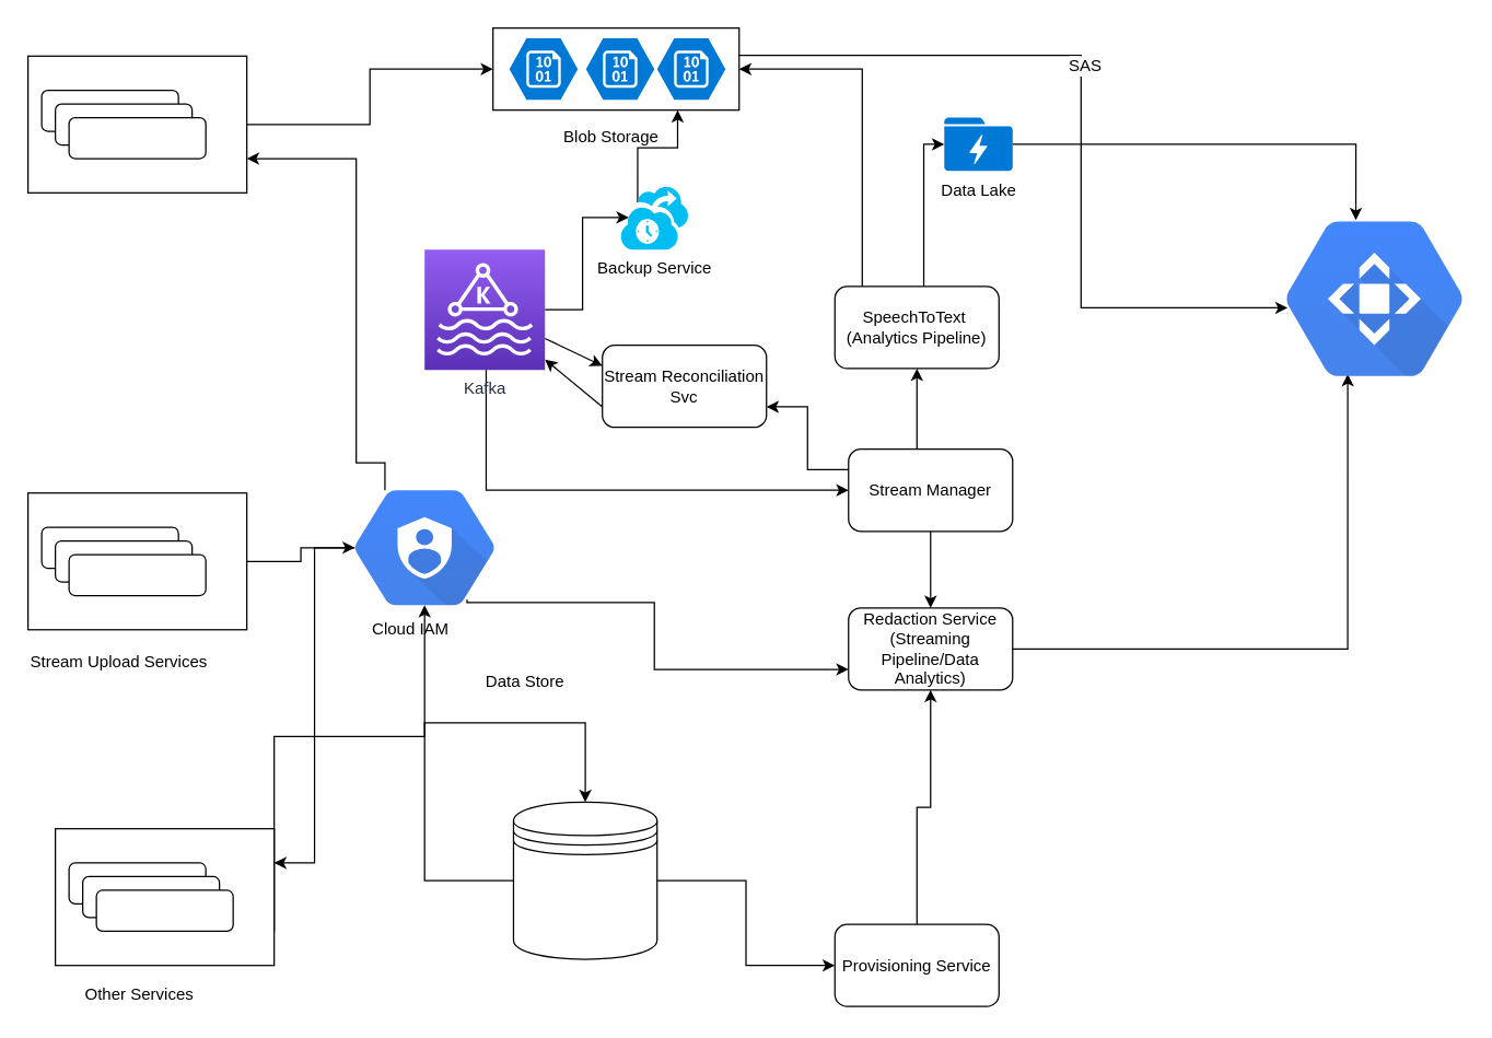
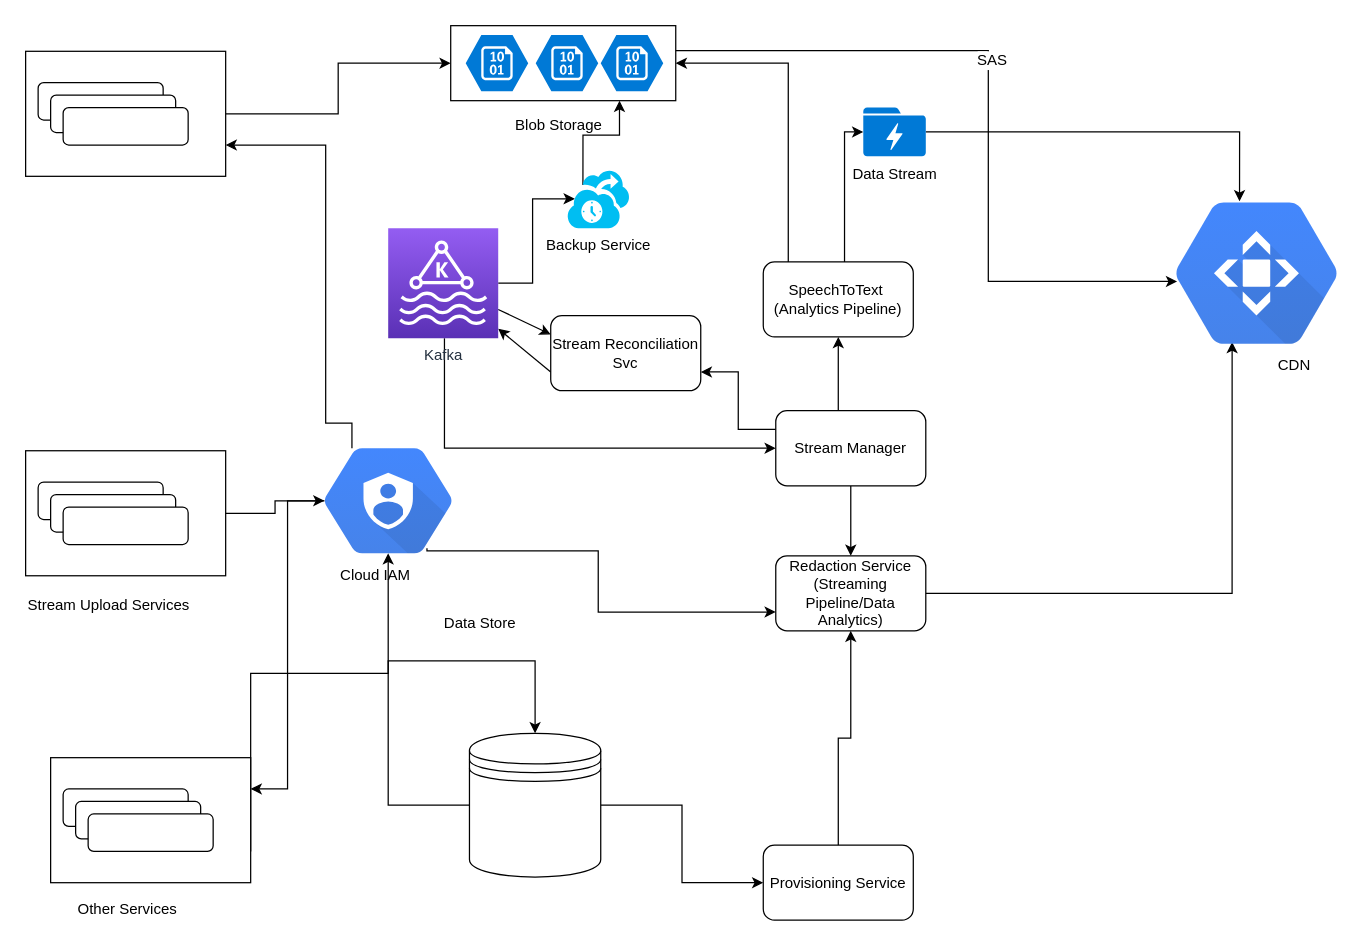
  <mxCell id="0" />
  <mxCell id="1" parent="0" />
  <mxCell id="2" style="edgeStyle=orthogonalEdgeStyle;rounded=0;orthogonalLoop=1;jettySize=auto;html=1;entryX=0.125;entryY=0.5;entryDx=0;entryDy=0;entryPerimeter=0;" parent="1" source="6" target="10" edge="1"><mxGeometry relative="1" as="geometry" /></mxCell>
  <mxCell id="3" style="edgeStyle=orthogonalEdgeStyle;rounded=0;orthogonalLoop=1;jettySize=auto;html=1;entryX=0;entryY=0.5;entryDx=0;entryDy=0;" parent="1" source="6" target="64" edge="1"><mxGeometry relative="1" as="geometry"><Array as="points"><mxPoint x="355" y="358" /></Array></mxGeometry></mxCell>
  <mxCell id="4" style="rounded=0;orthogonalLoop=1;jettySize=auto;html=1;exitX=0;exitY=0.75;exitDx=0;exitDy=0;" edge="1" parent="1" source="65" target="6"><mxGeometry relative="1" as="geometry" /></mxCell>
  <mxCell id="5" style="edgeStyle=none;rounded=0;orthogonalLoop=1;jettySize=auto;html=1;entryX=0;entryY=0.25;entryDx=0;entryDy=0;" edge="1" parent="1" source="6" target="65"><mxGeometry relative="1" as="geometry" /></mxCell>
  <mxCell id="6" value="Kafka" style="outlineConnect=0;fontColor=#232F3E;gradientColor=#945DF2;gradientDirection=north;fillColor=#5A30B5;strokeColor=#ffffff;dashed=0;verticalLabelPosition=bottom;verticalAlign=top;align=center;html=1;fontSize=12;fontStyle=0;aspect=fixed;shape=mxgraph.aws4.resourceIcon;resIcon=mxgraph.aws4.managed_streaming_for_kafka;" parent="1" vertex="1"><mxGeometry x="310" y="182" width="88" height="88" as="geometry" /></mxCell>
  <mxCell id="7" style="edgeStyle=orthogonalEdgeStyle;rounded=0;orthogonalLoop=1;jettySize=auto;html=1;entryX=0;entryY=0.5;entryDx=0;entryDy=0;" parent="1" source="49" target="55" edge="1"><mxGeometry relative="1" as="geometry" /></mxCell>
  <mxCell id="8" style="edgeStyle=orthogonalEdgeStyle;rounded=0;orthogonalLoop=1;jettySize=auto;html=1;exitX=1;exitY=0.75;exitDx=0;exitDy=0;" parent="1" source="34" target="16" edge="1"><mxGeometry relative="1" as="geometry"><Array as="points"><mxPoint x="310" y="538" /><mxPoint x="310" y="528" /></Array></mxGeometry></mxCell>
  <mxCell id="9" style="edgeStyle=orthogonalEdgeStyle;rounded=0;orthogonalLoop=1;jettySize=auto;html=1;exitX=0.255;exitY=0.265;exitDx=0;exitDy=0;exitPerimeter=0;entryX=0.75;entryY=1;entryDx=0;entryDy=0;" parent="1" source="10" target="55" edge="1"><mxGeometry relative="1" as="geometry"><mxPoint x="450" y="152" as="targetPoint" /></mxGeometry></mxCell>
  <mxCell id="10" value="Backup Service" style="verticalLabelPosition=bottom;html=1;verticalAlign=top;align=center;strokeColor=none;fillColor=#00BEF2;shape=mxgraph.azure.backup_service;" parent="1" vertex="1"><mxGeometry x="453" y="135" width="50" height="47" as="geometry" /></mxCell>
  <mxCell id="11" style="edgeStyle=orthogonalEdgeStyle;rounded=0;orthogonalLoop=1;jettySize=auto;html=1;entryX=0.008;entryY=0.558;entryDx=0;entryDy=0;entryPerimeter=0;" parent="1" source="56" target="26" edge="1"><mxGeometry relative="1" as="geometry"><Array as="points"><mxPoint x="790" y="40" /><mxPoint x="790" y="225" /></Array></mxGeometry></mxCell>
  <mxCell id="12" value="SAS" style="text;html=1;resizable=0;points=[];align=center;verticalAlign=middle;labelBackgroundColor=#ffffff;" parent="11" vertex="1" connectable="0"><mxGeometry x="-0.102" y="2" relative="1" as="geometry"><mxPoint as="offset" /></mxGeometry></mxCell>
  <mxCell id="13" value="Blob Storage" style="text;html=1;resizable=0;points=[];autosize=1;align=left;verticalAlign=top;spacingTop=-4;" parent="1" vertex="1"><mxGeometry x="410" y="90" width="80" height="20" as="geometry" /></mxCell>
  <mxCell id="14" style="edgeStyle=orthogonalEdgeStyle;rounded=0;orthogonalLoop=1;jettySize=auto;html=1;entryX=0;entryY=0.5;entryDx=0;entryDy=0;" parent="1" source="16" target="23" edge="1"><mxGeometry relative="1" as="geometry" /></mxCell>
  <mxCell id="15" value="" style="edgeStyle=orthogonalEdgeStyle;rounded=0;orthogonalLoop=1;jettySize=auto;html=1;" parent="1" source="16" target="59" edge="1"><mxGeometry relative="1" as="geometry" /></mxCell>
  <mxCell id="16" value="" style="shape=datastore;whiteSpace=wrap;html=1;" parent="1" vertex="1"><mxGeometry x="375" y="586" width="105" height="115" as="geometry" /></mxCell>
  <mxCell id="17" style="edgeStyle=orthogonalEdgeStyle;rounded=0;orthogonalLoop=1;jettySize=auto;html=1;entryX=1;entryY=0.5;entryDx=0;entryDy=0;" parent="1" source="19" target="55" edge="1"><mxGeometry relative="1" as="geometry"><Array as="points"><mxPoint x="670" y="220" /><mxPoint x="630" y="220" /><mxPoint x="630" y="50" /></Array></mxGeometry></mxCell>
  <mxCell id="18" style="edgeStyle=orthogonalEdgeStyle;rounded=0;orthogonalLoop=1;jettySize=auto;html=1;" parent="1" source="19" target="25" edge="1"><mxGeometry relative="1" as="geometry"><Array as="points"><mxPoint x="675" y="257" /></Array></mxGeometry></mxCell>
  <mxCell id="19" value="SpeechToText&amp;nbsp;&lt;br&gt;(Analytics Pipeline)&lt;br&gt;" style="rounded=1;whiteSpace=wrap;html=1;" parent="1" vertex="1"><mxGeometry x="610" y="209" width="120" height="60" as="geometry" /></mxCell>
  <mxCell id="20" style="edgeStyle=orthogonalEdgeStyle;rounded=0;orthogonalLoop=1;jettySize=auto;html=1;entryX=0.349;entryY=0.987;entryDx=0;entryDy=0;entryPerimeter=0;" parent="1" source="21" target="26" edge="1"><mxGeometry relative="1" as="geometry" /></mxCell>
  <mxCell id="21" value="Redaction Service&lt;br&gt;(Streaming Pipeline/Data Analytics)&lt;br&gt;" style="rounded=1;whiteSpace=wrap;html=1;" parent="1" vertex="1"><mxGeometry x="620" y="444" width="120" height="60" as="geometry" /></mxCell>
  <mxCell id="22" value="" style="edgeStyle=orthogonalEdgeStyle;rounded=0;orthogonalLoop=1;jettySize=auto;html=1;" parent="1" source="23" target="21" edge="1"><mxGeometry relative="1" as="geometry" /></mxCell>
  <mxCell id="23" value="Provisioning Service" style="rounded=1;whiteSpace=wrap;html=1;" parent="1" vertex="1"><mxGeometry x="610" y="675.5" width="120" height="60" as="geometry" /></mxCell>
  <mxCell id="24" style="edgeStyle=orthogonalEdgeStyle;rounded=0;orthogonalLoop=1;jettySize=auto;html=1;entryX=0.395;entryY=-0.009;entryDx=0;entryDy=0;entryPerimeter=0;" parent="1" source="25" target="26" edge="1"><mxGeometry relative="1" as="geometry" /></mxCell>
- <mxCell id="25" value="Data Lake" style="shadow=0;dashed=0;html=1;strokeColor=none;labelPosition=center;verticalLabelPosition=bottom;verticalAlign=top;align=center;shape=mxgraph.mscae.cloud.data_lake_store;fillColor=#0079D6;" parent="1" vertex="1"><mxGeometry x="690" y="85.5" width="50" height="39" as="geometry" /></mxCell>
+ <mxCell id="25" value="Data Stream" style="shadow=0;dashed=0;html=1;strokeColor=none;labelPosition=center;verticalLabelPosition=bottom;verticalAlign=top;align=center;shape=mxgraph.mscae.cloud.data_lake_store;fillColor=#0079D6;" parent="1" vertex="1"><mxGeometry x="690" y="85.5" width="50" height="39" as="geometry" /></mxCell>
  <mxCell id="26" value="" style="shape=mxgraph.gcp.networking.cloud_cdn;html=1;fillColor=#4387FD;gradientColor=#4683EA;strokeColor=none;verticalLabelPosition=bottom;verticalAlign=top;align=center;" parent="1" vertex="1"><mxGeometry x="940" y="161.5" width="129" height="113" as="geometry" /></mxCell>
+ <mxCell id="27" value="CDN" style="text;html=1;resizable=0;points=[];autosize=1;align=left;verticalAlign=top;spacingTop=-4;" parent="1" vertex="1"><mxGeometry x="1020" y="282" width="40" height="20" as="geometry" /></mxCell>
  <mxCell id="28" value="" style="edgeStyle=orthogonalEdgeStyle;rounded=0;orthogonalLoop=1;jettySize=auto;html=1;entryX=1;entryY=0.25;entryDx=0;entryDy=0;" parent="1" source="59" target="34" edge="1"><mxGeometry relative="1" as="geometry"><mxPoint x="228" y="338" as="targetPoint" /></mxGeometry></mxCell>
  <mxCell id="29" style="edgeStyle=orthogonalEdgeStyle;rounded=0;orthogonalLoop=1;jettySize=auto;html=1;entryX=1;entryY=0.75;entryDx=0;entryDy=0;" parent="1" source="59" target="49" edge="1"><mxGeometry relative="1" as="geometry"><Array as="points"><mxPoint x="281" y="338" /><mxPoint x="260" y="338" /><mxPoint x="260" y="115" /><mxPoint x="180" y="115" /></Array></mxGeometry></mxCell>
  <mxCell id="30" style="edgeStyle=orthogonalEdgeStyle;rounded=0;orthogonalLoop=1;jettySize=auto;html=1;entryX=0;entryY=0.75;entryDx=0;entryDy=0;exitX=0.804;exitY=0.952;exitDx=0;exitDy=0;exitPerimeter=0;" parent="1" source="59" target="21" edge="1"><mxGeometry relative="1" as="geometry"><Array as="points"><mxPoint x="341" y="440" /><mxPoint x="478" y="440" /><mxPoint x="478" y="489" /></Array></mxGeometry></mxCell>
  <mxCell id="31" value="Cloud IAM" style="text;html=1;resizable=0;points=[];autosize=1;align=left;verticalAlign=top;spacingTop=-4;" parent="1" vertex="1"><mxGeometry x="270" y="450" width="70" height="20" as="geometry" /></mxCell>
  <mxCell id="32" value="Data Store" style="text;html=1;resizable=0;points=[];autosize=1;align=left;verticalAlign=top;spacingTop=-4;" parent="1" vertex="1"><mxGeometry x="353" y="488" width="70" height="20" as="geometry" /></mxCell>
  <mxCell id="33" value="" style="group" parent="1" vertex="1" connectable="0"><mxGeometry x="40" y="605.5" width="160" height="131" as="geometry" /></mxCell>
  <mxCell id="34" value="" style="rounded=0;whiteSpace=wrap;html=1;" parent="33" vertex="1"><mxGeometry width="160" height="100" as="geometry" /></mxCell>
  <mxCell id="35" value="" style="rounded=1;whiteSpace=wrap;html=1;" parent="33" vertex="1"><mxGeometry x="10" y="25" width="100" height="30" as="geometry" /></mxCell>
  <mxCell id="36" style="edgeStyle=orthogonalEdgeStyle;rounded=0;orthogonalLoop=1;jettySize=auto;html=1;exitX=0.5;exitY=1;exitDx=0;exitDy=0;" parent="33" source="35" target="35" edge="1"><mxGeometry relative="1" as="geometry" /></mxCell>
  <mxCell id="37" value="" style="rounded=1;whiteSpace=wrap;html=1;" parent="33" vertex="1"><mxGeometry x="20" y="35" width="100" height="30" as="geometry" /></mxCell>
  <mxCell id="38" value="" style="rounded=1;whiteSpace=wrap;html=1;" parent="33" vertex="1"><mxGeometry x="30" y="45" width="100" height="30" as="geometry" /></mxCell>
  <mxCell id="39" value="Other Services" style="text;html=1;resizable=0;points=[];autosize=1;align=left;verticalAlign=top;spacingTop=-4;" parent="33" vertex="1"><mxGeometry x="20" y="111" width="90" height="20" as="geometry" /></mxCell>
  <mxCell id="40" value="" style="group" parent="1" vertex="1" connectable="0"><mxGeometry x="20" y="360" width="160" height="134" as="geometry" /></mxCell>
  <mxCell id="41" value="" style="rounded=0;whiteSpace=wrap;html=1;" parent="40" vertex="1"><mxGeometry width="160" height="100" as="geometry" /></mxCell>
  <mxCell id="42" value="" style="group" parent="40" vertex="1" connectable="0"><mxGeometry y="25" width="140" height="109" as="geometry" /></mxCell>
  <mxCell id="43" value="" style="rounded=1;whiteSpace=wrap;html=1;" parent="42" vertex="1"><mxGeometry x="10" width="100" height="30" as="geometry" /></mxCell>
  <mxCell id="44" style="edgeStyle=orthogonalEdgeStyle;rounded=0;orthogonalLoop=1;jettySize=auto;html=1;exitX=0.5;exitY=1;exitDx=0;exitDy=0;" parent="42" source="43" target="43" edge="1"><mxGeometry relative="1" as="geometry" /></mxCell>
  <mxCell id="45" value="" style="rounded=1;whiteSpace=wrap;html=1;" parent="42" vertex="1"><mxGeometry x="20" y="10" width="100" height="30" as="geometry" /></mxCell>
  <mxCell id="46" value="" style="rounded=1;whiteSpace=wrap;html=1;" parent="42" vertex="1"><mxGeometry x="30" y="20" width="100" height="30" as="geometry" /></mxCell>
  <mxCell id="47" value="Stream Upload Services" style="text;html=1;resizable=0;points=[];autosize=1;align=left;verticalAlign=top;spacingTop=-4;" parent="42" vertex="1"><mxGeometry y="89" width="140" height="20" as="geometry" /></mxCell>
  <mxCell id="48" value="" style="group" parent="1" vertex="1" connectable="0"><mxGeometry x="20" y="40.5" width="160" height="136" as="geometry" /></mxCell>
  <mxCell id="49" value="" style="rounded=0;whiteSpace=wrap;html=1;" parent="48" vertex="1"><mxGeometry width="160" height="100" as="geometry" /></mxCell>
  <mxCell id="50" value="" style="rounded=1;whiteSpace=wrap;html=1;" parent="48" vertex="1"><mxGeometry x="10" y="25" width="100" height="30" as="geometry" /></mxCell>
  <mxCell id="51" style="edgeStyle=orthogonalEdgeStyle;rounded=0;orthogonalLoop=1;jettySize=auto;html=1;exitX=0.5;exitY=1;exitDx=0;exitDy=0;" parent="48" source="50" target="50" edge="1"><mxGeometry relative="1" as="geometry" /></mxCell>
  <mxCell id="52" value="" style="rounded=1;whiteSpace=wrap;html=1;" parent="48" vertex="1"><mxGeometry x="20" y="35" width="100" height="30" as="geometry" /></mxCell>
  <mxCell id="53" value="" style="rounded=1;whiteSpace=wrap;html=1;" parent="48" vertex="1"><mxGeometry x="30" y="45" width="100" height="30" as="geometry" /></mxCell>
  <mxCell id="54" value="" style="group" parent="1" vertex="1" connectable="0"><mxGeometry x="360" y="20" width="180" height="60" as="geometry" /></mxCell>
  <mxCell id="55" value="" style="rounded=0;whiteSpace=wrap;html=1;" parent="54" vertex="1"><mxGeometry width="180" height="60" as="geometry" /></mxCell>
  <mxCell id="56" value="" style="shadow=0;dashed=0;html=1;strokeColor=none;fillColor=#0079D6;labelPosition=center;verticalLabelPosition=bottom;verticalAlign=top;align=center;shape=mxgraph.azure.storage_blob;pointerEvents=1;" parent="54" vertex="1"><mxGeometry x="120" y="7.5" width="50" height="45" as="geometry" /></mxCell>
  <mxCell id="57" value="" style="shadow=0;dashed=0;html=1;strokeColor=none;fillColor=#0079D6;labelPosition=center;verticalLabelPosition=bottom;verticalAlign=top;align=center;shape=mxgraph.azure.storage_blob;pointerEvents=1;" parent="54" vertex="1"><mxGeometry x="68" y="7.5" width="50" height="45" as="geometry" /></mxCell>
  <mxCell id="58" value="" style="shadow=0;dashed=0;html=1;strokeColor=none;fillColor=#0079D6;labelPosition=center;verticalLabelPosition=bottom;verticalAlign=top;align=center;shape=mxgraph.azure.storage_blob;pointerEvents=1;" parent="54" vertex="1"><mxGeometry x="12" y="7.5" width="50" height="45" as="geometry" /></mxCell>
  <mxCell id="59" value="" style="shape=mxgraph.gcp.identity_and_security.cloud_iam;html=1;fillColor=#4387FD;gradientColor=#4683EA;strokeColor=none;verticalLabelPosition=bottom;verticalAlign=top;align=center;" parent="1" vertex="1"><mxGeometry x="259" y="358" width="102" height="84" as="geometry" /></mxCell>
  <mxCell id="60" style="edgeStyle=orthogonalEdgeStyle;rounded=0;orthogonalLoop=1;jettySize=auto;html=1;" edge="1" parent="1" source="41" target="59"><mxGeometry relative="1" as="geometry"><mxPoint x="180" y="410" as="sourcePoint" /><mxPoint x="355" y="272" as="targetPoint" /></mxGeometry></mxCell>
  <mxCell id="61" value="" style="edgeStyle=orthogonalEdgeStyle;rounded=0;orthogonalLoop=1;jettySize=auto;html=1;" edge="1" parent="1" source="64" target="19"><mxGeometry relative="1" as="geometry"><Array as="points"><mxPoint x="670" y="310" /><mxPoint x="670" y="310" /></Array></mxGeometry></mxCell>
  <mxCell id="62" value="" style="edgeStyle=orthogonalEdgeStyle;rounded=0;orthogonalLoop=1;jettySize=auto;html=1;" edge="1" parent="1" source="64" target="21"><mxGeometry relative="1" as="geometry" /></mxCell>
  <mxCell id="63" style="edgeStyle=orthogonalEdgeStyle;rounded=0;orthogonalLoop=1;jettySize=auto;html=1;exitX=0;exitY=0.25;exitDx=0;exitDy=0;entryX=1;entryY=0.75;entryDx=0;entryDy=0;" edge="1" parent="1" source="64" target="65"><mxGeometry relative="1" as="geometry" /></mxCell>
  <mxCell id="64" value="Stream Manager" style="rounded=1;whiteSpace=wrap;html=1;" vertex="1" parent="1"><mxGeometry x="620" y="328" width="120" height="60" as="geometry" /></mxCell>
  <mxCell id="65" value="Stream Reconciliation Svc" style="rounded=1;whiteSpace=wrap;html=1;" vertex="1" parent="1"><mxGeometry x="440" y="252" width="120" height="60" as="geometry" /></mxCell>
